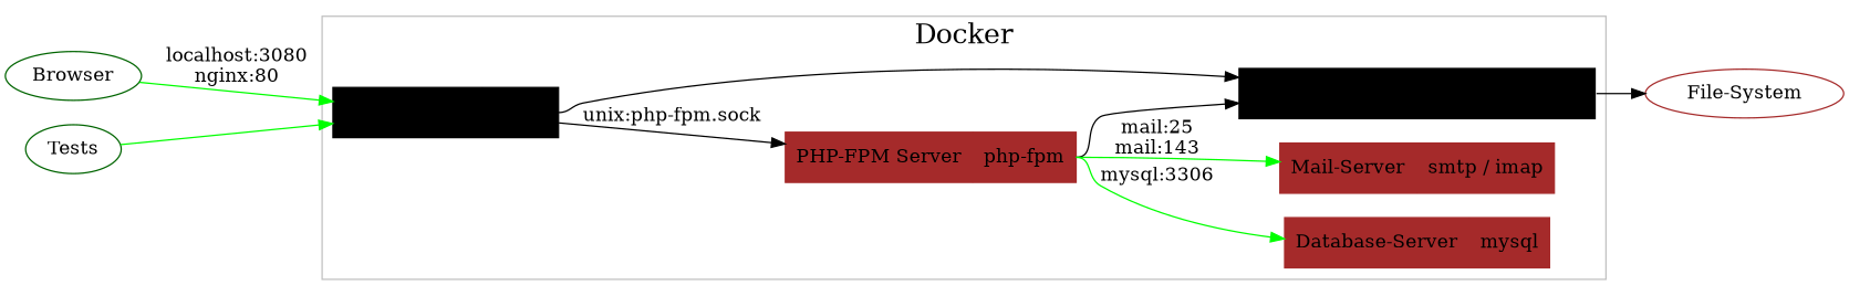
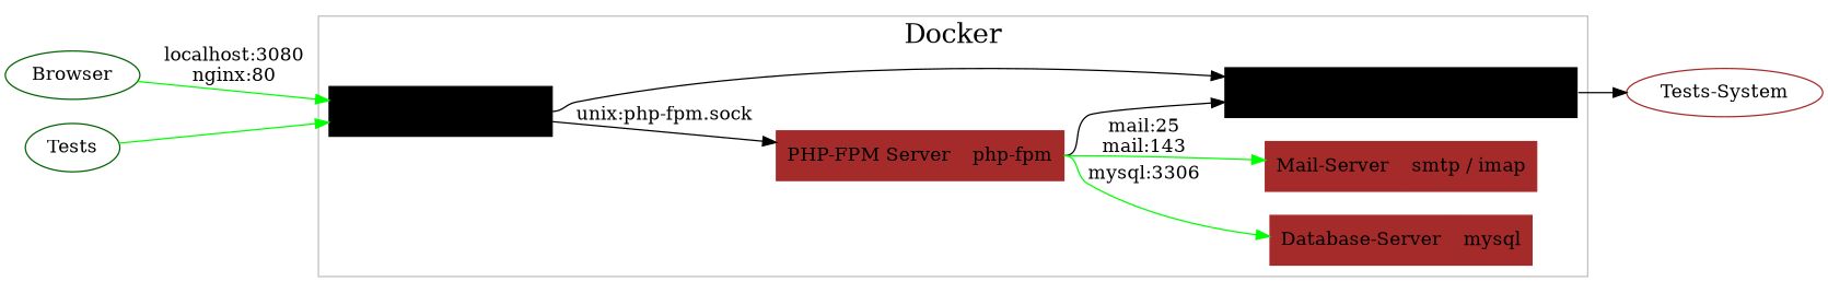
  digraph {
    rankdir=LR
    node [color=brown fontsize=14 shape=record style=filled]
    edge [color=black]
    n1 [color=black label="{ <Webserver> HTTP Server | <nginx> nginx }" rank=min]
    n2 [label="{ <PHP-Server> PHP-FPM Server | <php-fpm> php-fpm }" rank=min]
    n3 [color=black label="{ <Data> Data Container | <htdocs> /var/www/htdocs }"]
    n4 [label="{ <DB-Server> Database-Server | <mysql> mysql }"]
    n5 [label="{ <Mail-Server> Mail-Server | <smtp> smtp / imap }"]
-   n6 [label="File-System" shape=ellipse style=""]
+   n6 [label="Tests-System" shape=ellipse style=""]
    n7 [label=Browser shape=ellipse color=darkgreen style=""]
    n8 [label=Tests shape=ellipse color=darkgreen style=""]
    subgraph cluster_1 {
      color=grey
      fontsize="20px"
      label=Docker
      n1
      n2
      n3
      n4
      n5
    }
    n1 -> n2 [label="unix:php-fpm.sock"]
    n1 -> n3 [tailport=nginx]
    n2 -> n3 [tailport="php-fpm"]
    n2 -> n4 [color=green label="mysql:3306" tailport="php-fpm"]
    n2 -> n5 [color=green label="mail:25\nmail:143" tailport="php-fpm"]
    n3 -> n6 [tailport=htdocs]
    n7 -> n1 [color=green label="localhost:3080\nnginx:80"]
    n8 -> n1 [color=green]
  }
